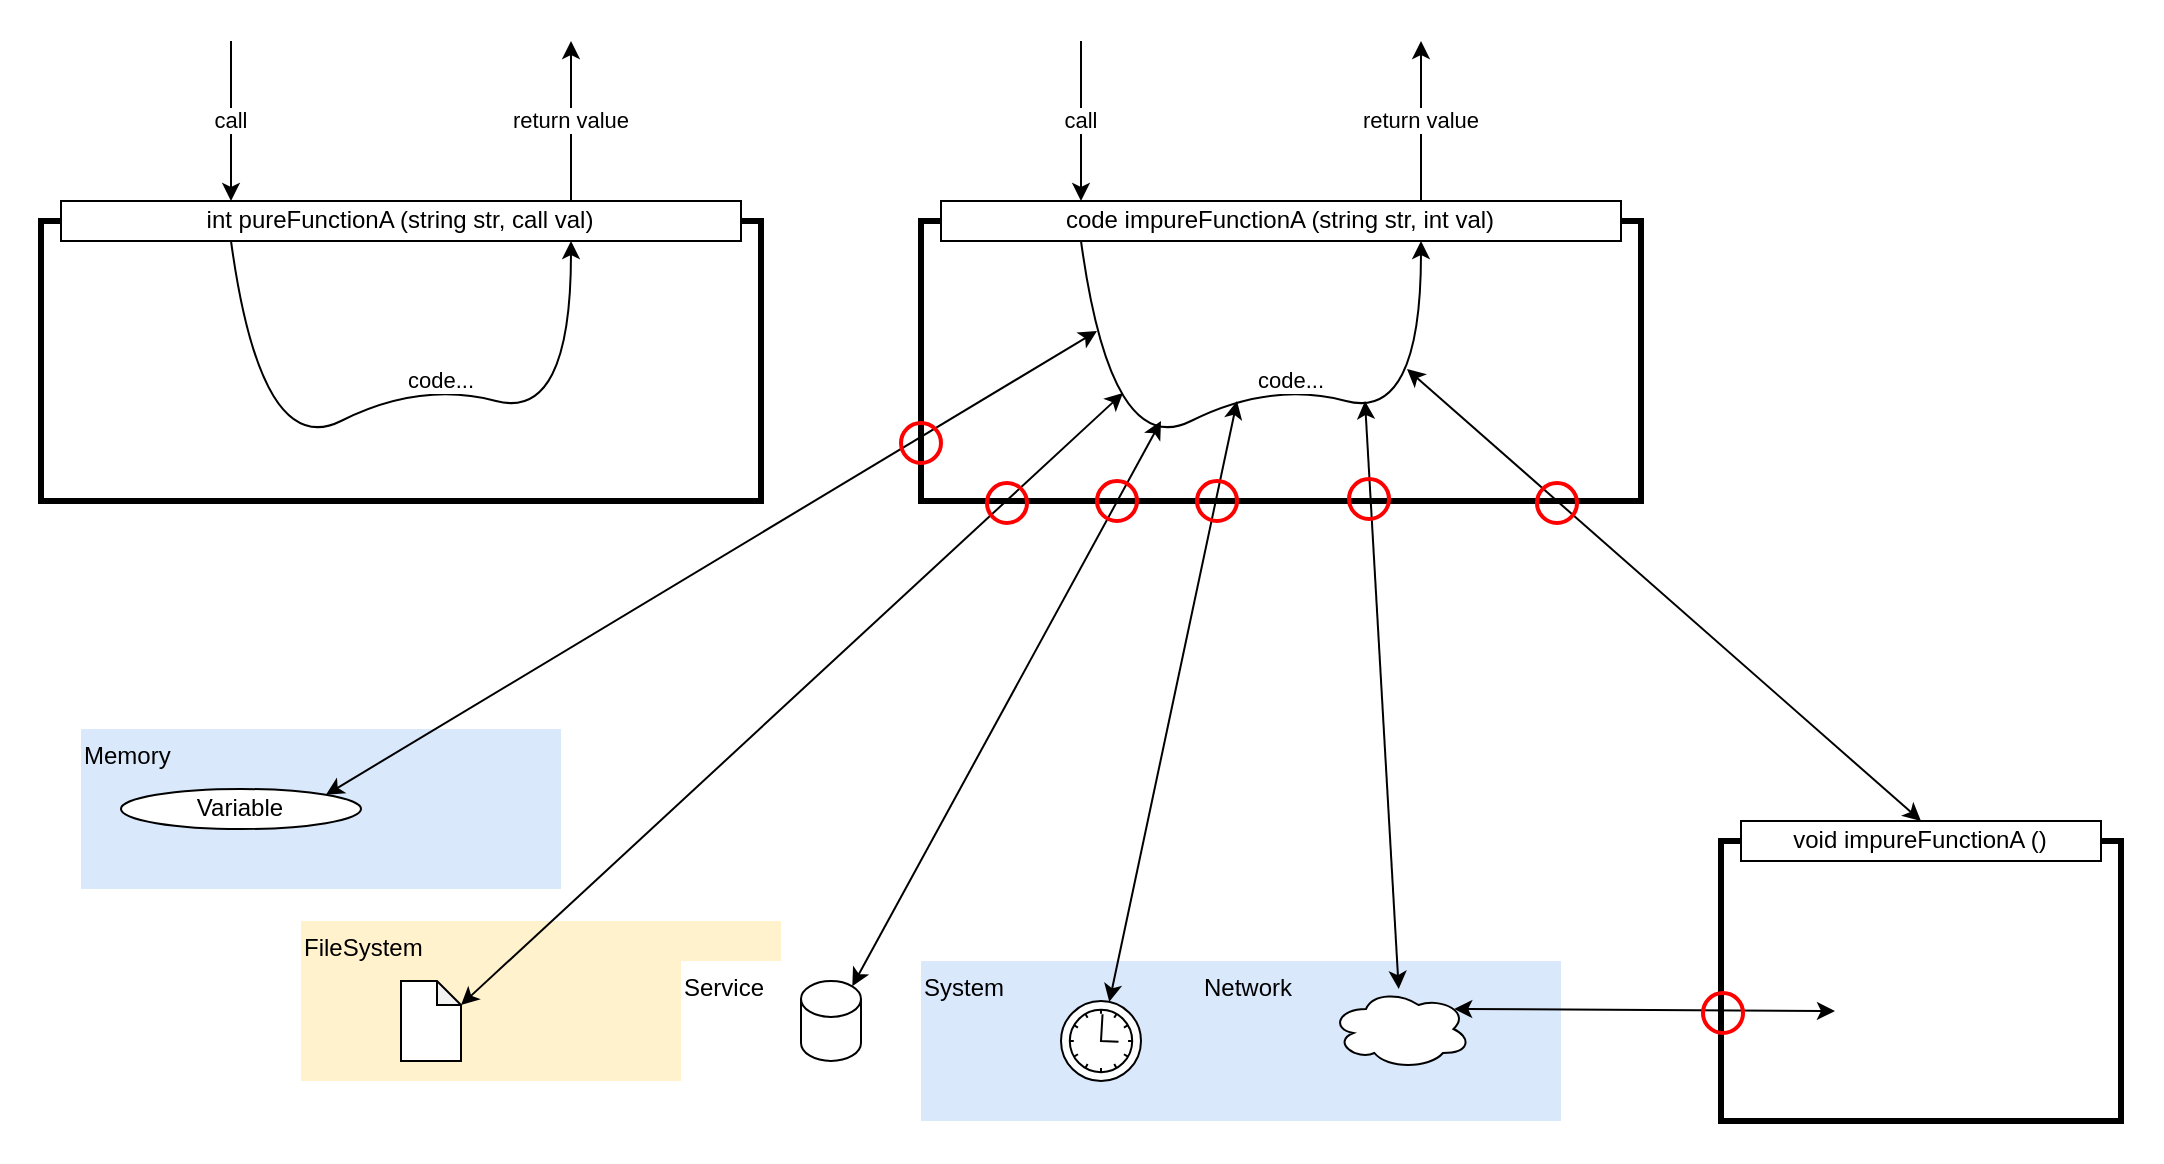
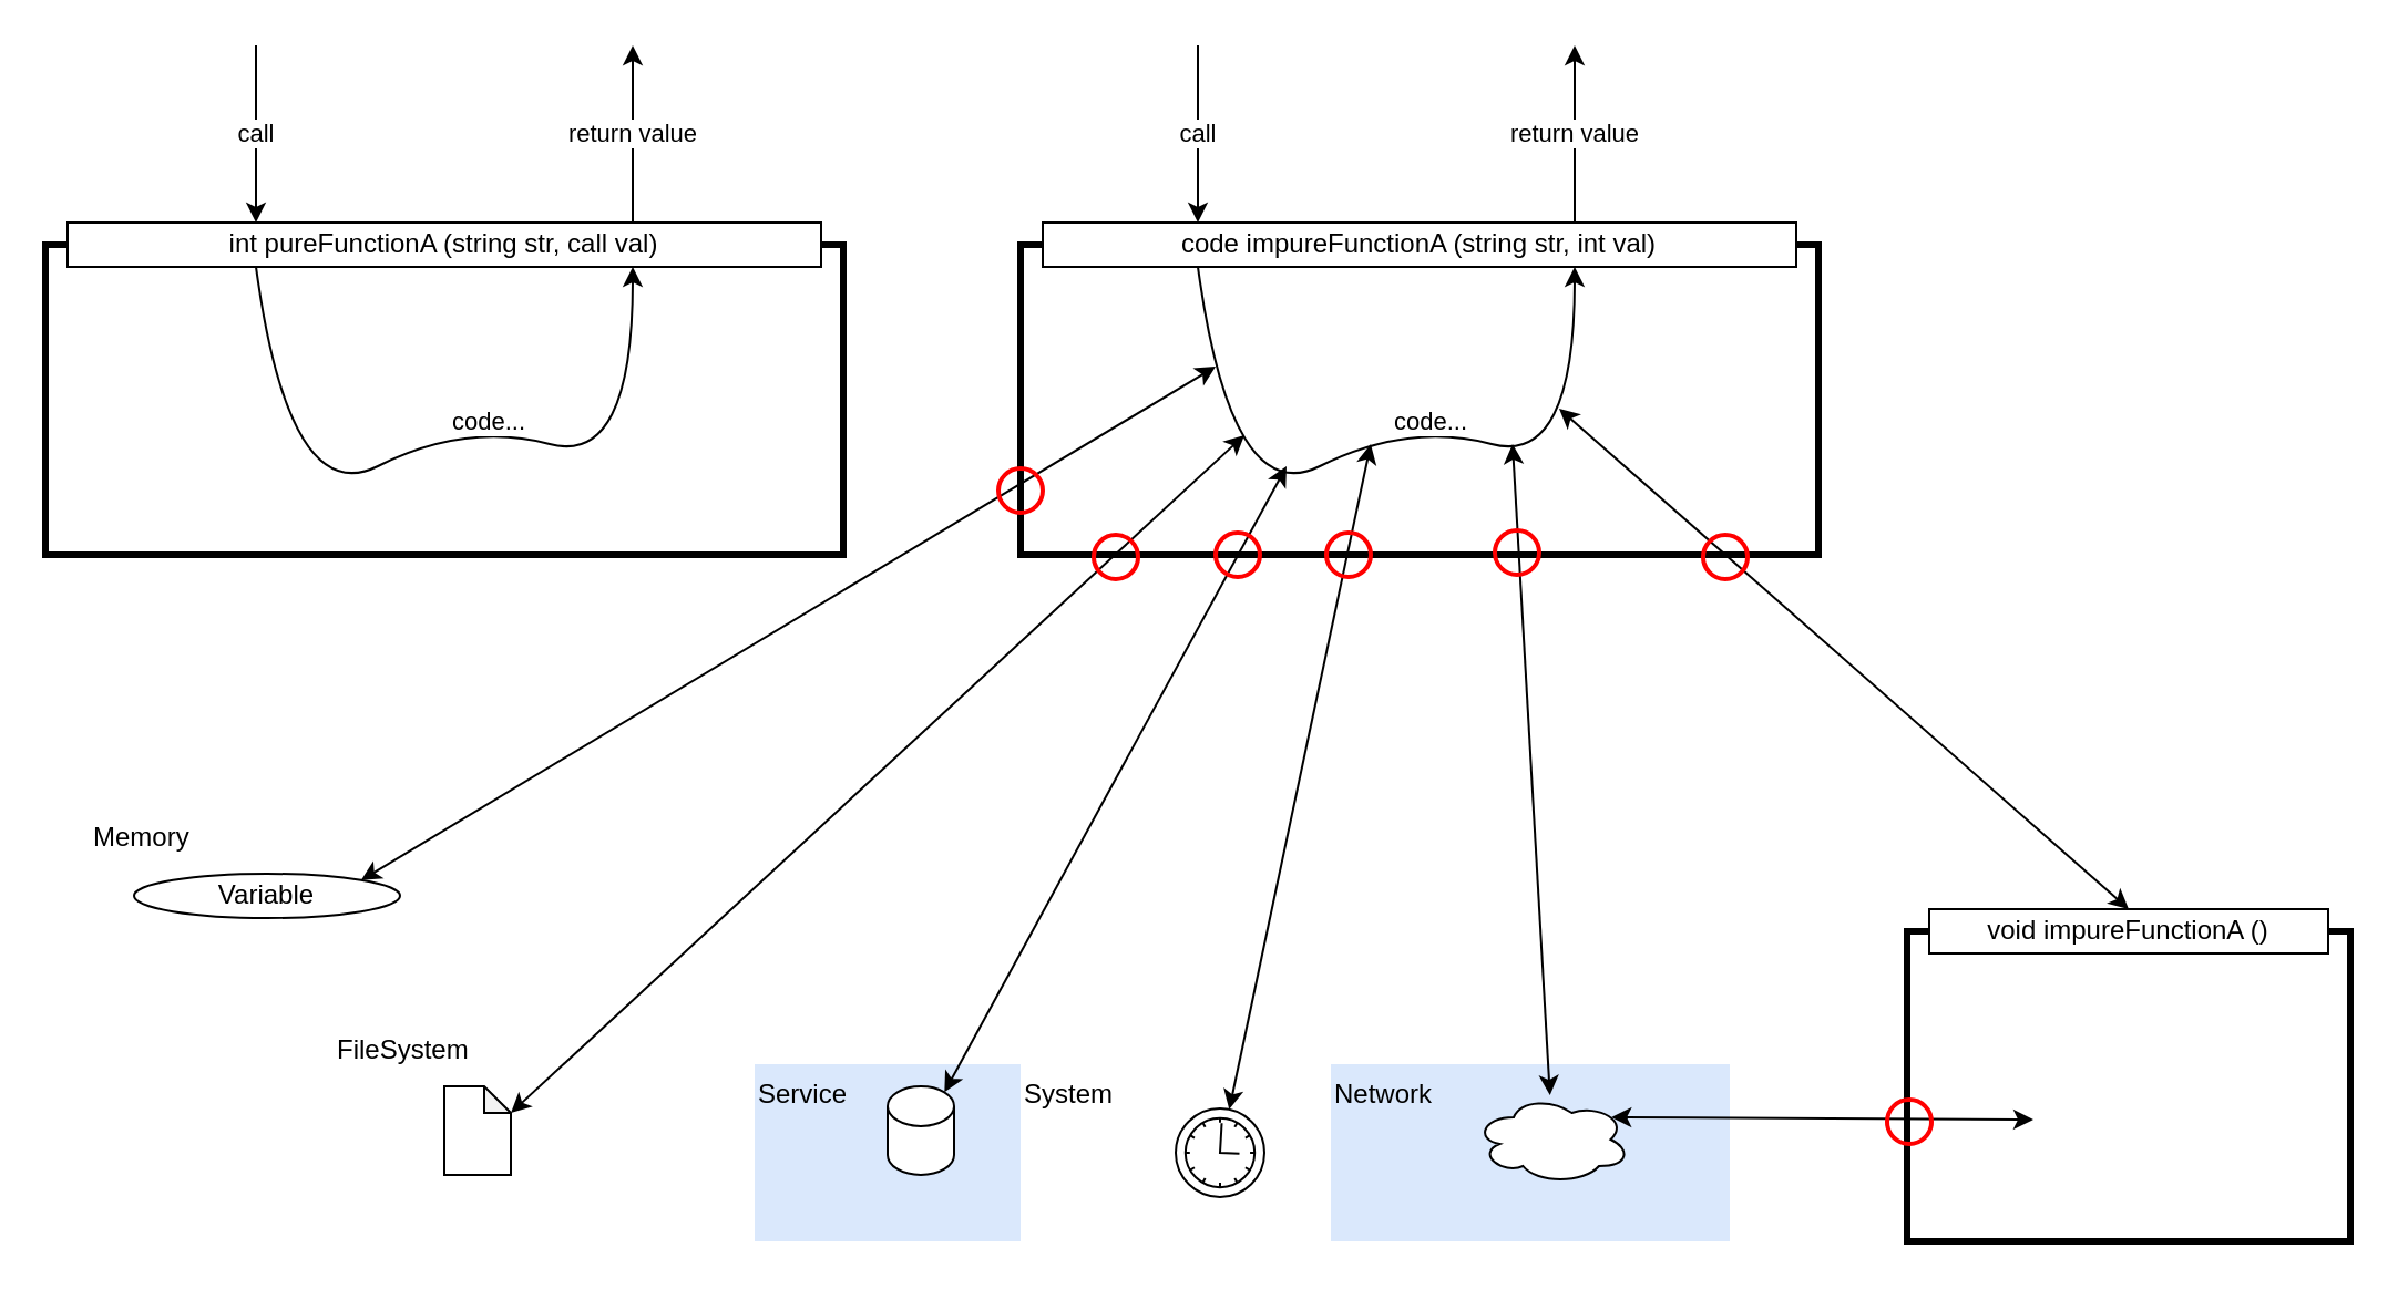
  <mxCell id="0" />
  <mxCell id="1" parent="0" />
- <mxCell id="2" value="FileSystem" style="rounded=0;whiteSpace=wrap;html=1;verticalAlign=top;align=left;strokeColor=none;fillColor=#fff2cc;" vertex="1" parent="1"><mxGeometry x="150" y="460" width="240" height="80" as="geometry" /></mxCell>
- <mxCell id="3" value="Service" style="rounded=0;whiteSpace=wrap;html=1;verticalAlign=top;align=left;strokeColor=none;" vertex="1" parent="1"><mxGeometry x="340" y="480" width="220" height="80" as="geometry" /></mxCell>
- <mxCell id="4" value="System" style="rounded=0;whiteSpace=wrap;html=1;verticalAlign=top;align=left;strokeColor=none;fillColor=#dae8fc;" vertex="1" parent="1"><mxGeometry x="460" y="480" width="240" height="80" as="geometry" /></mxCell>
+ <mxCell id="2" value="FileSystem" style="rounded=0;whiteSpace=wrap;html=1;verticalAlign=top;align=left;strokeColor=none;" vertex="1" parent="1"><mxGeometry x="150" y="460" width="240" height="80" as="geometry" /></mxCell>
+ <mxCell id="3" value="Service" style="rounded=0;whiteSpace=wrap;html=1;verticalAlign=top;align=left;strokeColor=none;fillColor=#dae8fc;" vertex="1" parent="1"><mxGeometry x="340" y="480" width="220" height="80" as="geometry" /></mxCell>
+ <mxCell id="4" value="System" style="rounded=0;whiteSpace=wrap;html=1;verticalAlign=top;align=left;strokeColor=none;" vertex="1" parent="1"><mxGeometry x="460" y="480" width="240" height="80" as="geometry" /></mxCell>
  <mxCell id="5" value="Network" style="rounded=0;whiteSpace=wrap;html=1;verticalAlign=top;align=left;strokeColor=none;fillColor=#dae8fc;" vertex="1" parent="1"><mxGeometry x="600" y="480" width="180" height="80" as="geometry" /></mxCell>
  <mxCell id="6" value="" style="rounded=0;whiteSpace=wrap;html=1;strokeWidth=3;" vertex="1" parent="1"><mxGeometry x="20" y="110" width="360" height="140" as="geometry" /></mxCell>
  <mxCell id="7" value="int pureFunctionA (string str, call val)" style="rounded=0;whiteSpace=wrap;html=1;" vertex="1" parent="1"><mxGeometry x="30" y="100" width="340" height="20" as="geometry" /></mxCell>
  <mxCell id="8" value="" style="rounded=0;whiteSpace=wrap;html=1;strokeWidth=3;" vertex="1" parent="1"><mxGeometry x="460" y="110" width="360" height="140" as="geometry" /></mxCell>
  <mxCell id="9" value="code impureFunctionA (string str, int val)" style="rounded=0;whiteSpace=wrap;html=1;" vertex="1" parent="1"><mxGeometry x="470" y="100" width="340" height="20" as="geometry" /></mxCell>
  <mxCell id="10" value="" style="rounded=0;whiteSpace=wrap;html=1;strokeWidth=3;" vertex="1" parent="1"><mxGeometry x="860" y="420" width="200" height="140" as="geometry" /></mxCell>
  <mxCell id="11" value="void impureFunctionA ()" style="rounded=0;whiteSpace=wrap;html=1;" vertex="1" parent="1"><mxGeometry x="870" y="410" width="180" height="20" as="geometry" /></mxCell>
  <mxCell id="12" value="call" style="endArrow=classic;html=1;rounded=0;entryX=0.25;entryY=0;entryDx=0;entryDy=0;" edge="1" parent="1" target="7"><mxGeometry width="50" height="50" relative="1" as="geometry"><mxPoint x="115" y="20" as="sourcePoint" /><mxPoint x="580" y="380" as="targetPoint" /></mxGeometry></mxCell>
  <mxCell id="13" value="return value" style="endArrow=classic;html=1;rounded=0;exitX=0.75;exitY=0;exitDx=0;exitDy=0;" edge="1" parent="1" source="7"><mxGeometry width="50" height="50" relative="1" as="geometry"><mxPoint x="270" y="0" as="sourcePoint" /><mxPoint x="285" y="20" as="targetPoint" /></mxGeometry></mxCell>
- <mxCell id="14" value="Memory" style="rounded=0;whiteSpace=wrap;html=1;verticalAlign=top;align=left;strokeColor=none;fillColor=#dae8fc;" vertex="1" parent="1"><mxGeometry x="40" y="364" width="240" height="80" as="geometry" /></mxCell>
+ <mxCell id="14" value="Memory" style="rounded=0;whiteSpace=wrap;html=1;verticalAlign=top;align=left;strokeColor=none;" vertex="1" parent="1"><mxGeometry x="40" y="364" width="240" height="80" as="geometry" /></mxCell>
  <mxCell id="15" value="Variable" style="ellipse;whiteSpace=wrap;html=1;" vertex="1" parent="1"><mxGeometry x="60" y="394" width="120" height="20" as="geometry" /></mxCell>
  <mxCell id="16" value="" style="shape=note;whiteSpace=wrap;html=1;backgroundOutline=1;darkOpacity=0.05;size=12;" vertex="1" parent="1"><mxGeometry x="200" y="490" width="30" height="40" as="geometry" /></mxCell>
  <mxCell id="17" value="" style="shape=cylinder3;whiteSpace=wrap;html=1;boundedLbl=1;backgroundOutline=1;size=9;" vertex="1" parent="1"><mxGeometry x="400" y="490" width="30" height="40" as="geometry" /></mxCell>
  <mxCell id="18" value="" style="endArrow=classic;html=1;rounded=0;startArrow=classic;startFill=1;entryX=1;entryY=0;entryDx=0;entryDy=0;" edge="1" parent="1" target="15"><mxGeometry width="50" height="50" relative="1" as="geometry"><mxPoint x="548" y="165" as="sourcePoint" /><mxPoint x="580" y="420" as="targetPoint" /></mxGeometry></mxCell>
  <mxCell id="19" value="" style="endArrow=classic;html=1;rounded=0;startArrow=classic;startFill=1;entryX=0;entryY=0;entryDx=30;entryDy=12;entryPerimeter=0;" edge="1" parent="1" target="16"><mxGeometry width="50" height="50" relative="1" as="geometry"><mxPoint x="561" y="196" as="sourcePoint" /><mxPoint x="190" y="404" as="targetPoint" /></mxGeometry></mxCell>
  <mxCell id="20" value="" style="endArrow=classic;html=1;rounded=0;startArrow=classic;startFill=1;entryX=0.855;entryY=0;entryDx=0;entryDy=2.61;entryPerimeter=0;" edge="1" parent="1" target="17"><mxGeometry width="50" height="50" relative="1" as="geometry"><mxPoint x="580" y="210" as="sourcePoint" /><mxPoint x="200" y="414" as="targetPoint" /></mxGeometry></mxCell>
  <mxCell id="21" value="" style="endArrow=classic;html=1;rounded=0;startArrow=classic;startFill=1;" edge="1" parent="1" target="24"><mxGeometry width="50" height="50" relative="1" as="geometry"><mxPoint x="618" y="200" as="sourcePoint" /><mxPoint x="827" y="456" as="targetPoint" /></mxGeometry></mxCell>
  <mxCell id="22" value="" style="endArrow=classic;html=1;rounded=0;startArrow=classic;startFill=1;" edge="1" parent="1" target="23"><mxGeometry width="50" height="50" relative="1" as="geometry"><mxPoint x="682" y="200" as="sourcePoint" /><mxPoint x="220" y="434" as="targetPoint" /></mxGeometry></mxCell>
  <mxCell id="23" value="" style="ellipse;shape=cloud;whiteSpace=wrap;html=1;" vertex="1" parent="1"><mxGeometry x="665" y="494" width="70" height="40" as="geometry" /></mxCell>
  <mxCell id="24" value="" style="points=[[0.145,0.145,0],[0.5,0,0],[0.855,0.145,0],[1,0.5,0],[0.855,0.855,0],[0.5,1,0],[0.145,0.855,0],[0,0.5,0]];shape=mxgraph.bpmn.event;html=1;verticalLabelPosition=bottom;labelBackgroundColor=#ffffff;verticalAlign=top;align=center;perimeter=ellipsePerimeter;outlineConnect=0;aspect=fixed;outline=standard;symbol=timer;" vertex="1" parent="1"><mxGeometry x="530" y="500" width="40" height="40" as="geometry" /></mxCell>
  <mxCell id="25" value="" style="endArrow=classic;html=1;rounded=0;startArrow=classic;startFill=1;entryX=0.88;entryY=0.25;entryDx=0;entryDy=0;entryPerimeter=0;" edge="1" parent="1" target="23"><mxGeometry width="50" height="50" relative="1" as="geometry"><mxPoint x="917" y="505" as="sourcePoint" /><mxPoint x="566" y="523" as="targetPoint" /></mxGeometry></mxCell>
  <mxCell id="26" value="call" style="endArrow=classic;html=1;rounded=0;entryX=0.25;entryY=0;entryDx=0;entryDy=0;" edge="1" parent="1"><mxGeometry width="50" height="50" relative="1" as="geometry"><mxPoint x="540" y="20" as="sourcePoint" /><mxPoint x="540" y="100" as="targetPoint" /></mxGeometry></mxCell>
  <mxCell id="27" value="return value" style="endArrow=classic;html=1;rounded=0;exitX=0.75;exitY=0;exitDx=0;exitDy=0;" edge="1" parent="1"><mxGeometry width="50" height="50" relative="1" as="geometry"><mxPoint x="710" y="100" as="sourcePoint" /><mxPoint x="710" y="20" as="targetPoint" /></mxGeometry></mxCell>
  <mxCell id="28" value="" style="endArrow=classic;html=1;rounded=0;startArrow=classic;startFill=1;entryX=0.5;entryY=0;entryDx=0;entryDy=0;" edge="1" parent="1" target="11"><mxGeometry width="50" height="50" relative="1" as="geometry"><mxPoint x="703" y="184" as="sourcePoint" /><mxPoint x="713" y="504" as="targetPoint" /></mxGeometry></mxCell>
  <mxCell id="29" value="code..." style="curved=1;endArrow=classic;html=1;rounded=0;entryX=0.75;entryY=1;entryDx=0;entryDy=0;exitX=0.25;exitY=1;exitDx=0;exitDy=0;" edge="1" parent="1" source="7" target="7"><mxGeometry x="0.142" y="3" width="50" height="50" relative="1" as="geometry"><mxPoint x="130" y="200" as="sourcePoint" /><mxPoint x="180" y="150" as="targetPoint" /><Array as="points"><mxPoint x="130" y="230" /><mxPoint x="210" y="190" /><mxPoint x="285" y="210" /></Array><mxPoint as="offset" /></mxGeometry></mxCell>
  <mxCell id="30" value="code..." style="curved=1;endArrow=classic;html=1;rounded=0;entryX=0.75;entryY=1;entryDx=0;entryDy=0;exitX=0.25;exitY=1;exitDx=0;exitDy=0;" edge="1" parent="1"><mxGeometry x="0.142" y="3" width="50" height="50" relative="1" as="geometry"><mxPoint x="540" y="120" as="sourcePoint" /><mxPoint x="710" y="120" as="targetPoint" /><Array as="points"><mxPoint x="555" y="230" /><mxPoint x="635" y="190" /><mxPoint x="710" y="210" /></Array><mxPoint as="offset" /></mxGeometry></mxCell>
  <mxCell id="31" value="" style="ellipse;whiteSpace=wrap;html=1;fillColor=none;strokeWidth=2;strokeColor=#FF0000;" vertex="1" parent="1"><mxGeometry x="768" y="241" width="20" height="20" as="geometry" /></mxCell>
  <mxCell id="32" value="" style="ellipse;whiteSpace=wrap;html=1;fillColor=none;strokeWidth=2;strokeColor=#FF0000;" vertex="1" parent="1"><mxGeometry x="674" y="239" width="20" height="20" as="geometry" /></mxCell>
  <mxCell id="33" value="" style="ellipse;whiteSpace=wrap;html=1;fillColor=none;strokeWidth=2;strokeColor=#FF0000;" vertex="1" parent="1"><mxGeometry x="598" y="240" width="20" height="20" as="geometry" /></mxCell>
  <mxCell id="34" value="" style="ellipse;whiteSpace=wrap;html=1;fillColor=none;strokeWidth=2;strokeColor=#FF0000;" vertex="1" parent="1"><mxGeometry x="548" y="240" width="20" height="20" as="geometry" /></mxCell>
  <mxCell id="35" value="" style="ellipse;whiteSpace=wrap;html=1;fillColor=none;strokeWidth=2;strokeColor=#FF0000;" vertex="1" parent="1"><mxGeometry x="493" y="241" width="20" height="20" as="geometry" /></mxCell>
  <mxCell id="36" value="" style="ellipse;whiteSpace=wrap;html=1;fillColor=none;strokeWidth=2;strokeColor=#FF0000;" vertex="1" parent="1"><mxGeometry x="450" y="211" width="20" height="20" as="geometry" /></mxCell>
  <mxCell id="37" value="" style="ellipse;whiteSpace=wrap;html=1;fillColor=none;strokeWidth=2;strokeColor=#FF0000;" vertex="1" parent="1"><mxGeometry x="851" y="496" width="20" height="20" as="geometry" /></mxCell>
